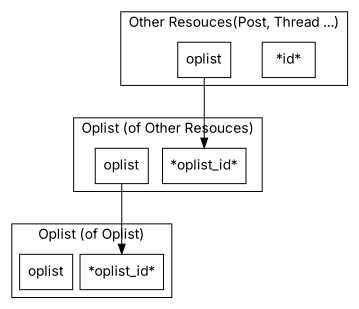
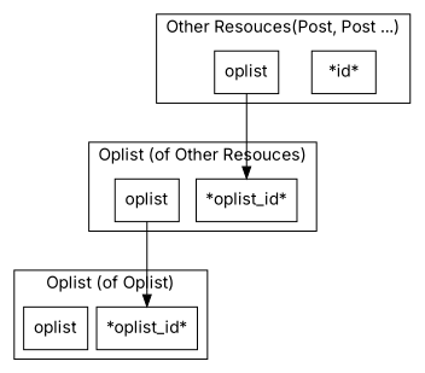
  strict digraph {
    nodesep=0.1
    ranksep=1
    fontname=Inter
    node [shape=box fontname=Inter]
    edge [fontname=Inter]
    n1 [label="*oplist_id*"]
    n2 [label=oplist]
    n3 [label="*oplist_id*"]
    n4 [label=oplist]
    n5 [label="*id*"]
    n6 [label=oplist]
    subgraph cluster_1 {
      label="Oplist (of Other Resouces)"
      n1
      n2
    }
    subgraph cluster_2 {
      label="Oplist (of Oplist)"
      n3
      n4
    }
    subgraph cluster_3 {
-     label="Other Resouces(Post, Thread ...)"
+     label="Other Resouces(Post, Post ...)"
      n5
      n6
    }
    n2 -> n3
    n6 -> n1
  }
